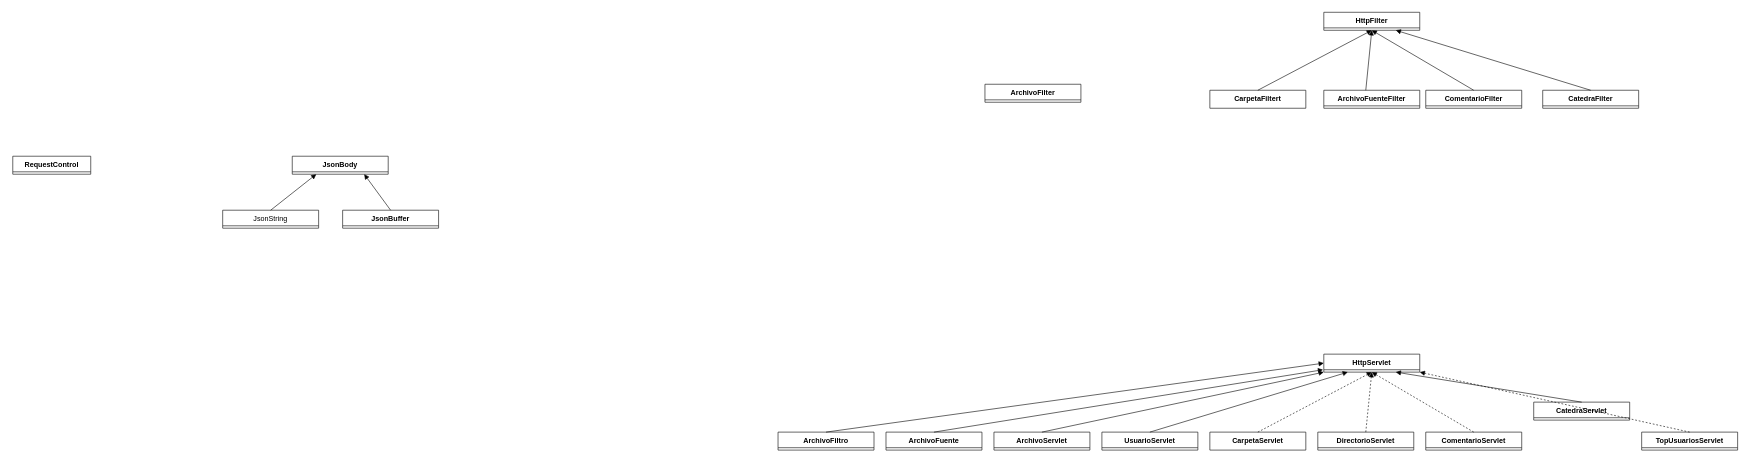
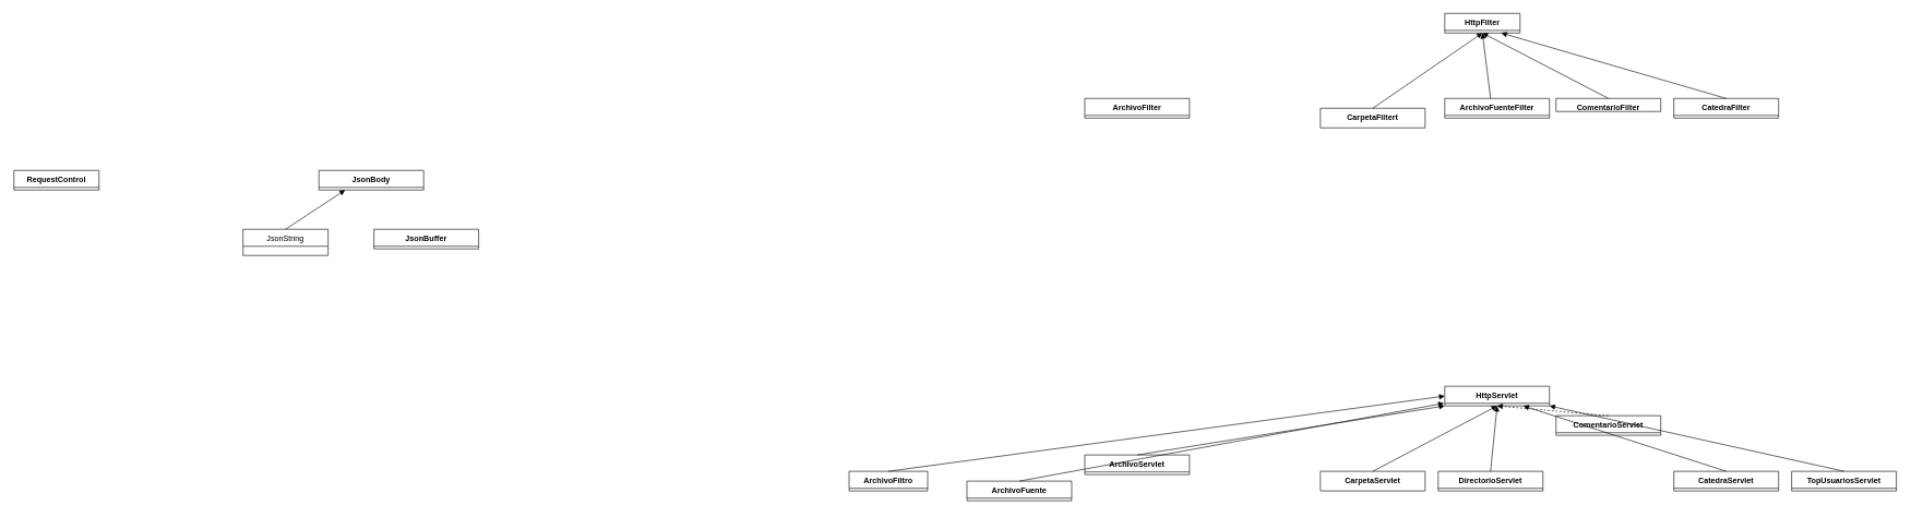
  <mxCell id="0" />
  <mxCell id="1" parent="0" />
  <mxCell id="2" value="HttpServlet" style="swimlane;fontStyle=1;align=center;verticalAlign=top;childLayout=stackLayout;horizontal=1;startSize=26;horizontalStack=0;resizeParent=1;resizeParentMax=0;resizeLast=0;collapsible=1;marginBottom=0;" parent="1" vertex="1"><mxGeometry x="2206" y="590" width="160" height="30" as="geometry" /></mxCell>
- <mxCell id="3" value="UsuarioServlet" style="swimlane;fontStyle=1;align=center;verticalAlign=top;childLayout=stackLayout;horizontal=1;startSize=26;horizontalStack=0;resizeParent=1;resizeParentMax=0;resizeLast=0;collapsible=1;marginBottom=0;" parent="1" vertex="1"><mxGeometry x="1836" y="720" width="160" height="30" as="geometry" /></mxCell>
  <mxCell id="4" value="TopUsuariosServlet" style="swimlane;fontStyle=1;align=center;verticalAlign=top;childLayout=stackLayout;horizontal=1;startSize=26;horizontalStack=0;resizeParent=1;resizeParentMax=0;resizeLast=0;collapsible=1;marginBottom=0;" parent="1" vertex="1"><mxGeometry x="2736" y="720" width="160" height="30" as="geometry" /></mxCell>
  <mxCell id="5" value="DirectorioServlet" style="swimlane;fontStyle=1;align=center;verticalAlign=top;childLayout=stackLayout;horizontal=1;startSize=26;horizontalStack=0;resizeParent=1;resizeParentMax=0;resizeLast=0;collapsible=1;marginBottom=0;" parent="1" vertex="1"><mxGeometry x="2196" y="720" width="160" height="30" as="geometry" /></mxCell>
- <mxCell id="6" value="ComentarioServlet" style="swimlane;fontStyle=1;align=center;verticalAlign=top;childLayout=stackLayout;horizontal=1;startSize=26;horizontalStack=0;resizeParent=1;resizeParentMax=0;resizeLast=0;collapsible=1;marginBottom=0;" parent="1" vertex="1"><mxGeometry x="2376" y="720" width="160" height="30" as="geometry" /></mxCell>
- <mxCell id="7" value="CatedraServlet" style="swimlane;fontStyle=1;align=center;verticalAlign=top;childLayout=stackLayout;horizontal=1;startSize=26;horizontalStack=0;resizeParent=1;resizeParentMax=0;resizeLast=0;collapsible=1;marginBottom=0;" parent="1" vertex="1"><mxGeometry x="2556" y="670" width="160" height="30" as="geometry" /></mxCell>
+ <mxCell id="6" value="ComentarioServlet" style="swimlane;fontStyle=1;align=center;verticalAlign=top;childLayout=stackLayout;horizontal=1;startSize=26;horizontalStack=0;resizeParent=1;resizeParentMax=0;resizeLast=0;collapsible=1;marginBottom=0;" parent="1" vertex="1"><mxGeometry x="2376" y="635" width="160" height="30" as="geometry" /></mxCell>
+ <mxCell id="7" value="CatedraServlet" style="swimlane;fontStyle=1;align=center;verticalAlign=top;childLayout=stackLayout;horizontal=1;startSize=26;horizontalStack=0;resizeParent=1;resizeParentMax=0;resizeLast=0;collapsible=1;marginBottom=0;" parent="1" vertex="1"><mxGeometry x="2556" y="720" width="160" height="30" as="geometry" /></mxCell>
  <mxCell id="8" value="CarpetaServlet" style="swimlane;fontStyle=1;align=center;verticalAlign=top;childLayout=stackLayout;horizontal=1;startSize=0;horizontalStack=0;resizeParent=1;resizeParentMax=0;resizeLast=0;collapsible=1;marginBottom=0;" parent="1" vertex="1"><mxGeometry x="2016" y="720" width="160" height="30" as="geometry" /></mxCell>
- <mxCell id="9" value="ArchivoServlet" style="swimlane;fontStyle=1;align=center;verticalAlign=top;childLayout=stackLayout;horizontal=1;startSize=26;horizontalStack=0;resizeParent=1;resizeParentMax=0;resizeLast=0;collapsible=1;marginBottom=0;" parent="1" vertex="1"><mxGeometry x="1656" y="720" width="160" height="30" as="geometry" /></mxCell>
+ <mxCell id="9" value="ArchivoServlet" style="swimlane;fontStyle=1;align=center;verticalAlign=top;childLayout=stackLayout;horizontal=1;startSize=26;horizontalStack=0;resizeParent=1;resizeParentMax=0;resizeLast=0;collapsible=1;marginBottom=0;" parent="1" vertex="1"><mxGeometry x="1656" y="695" width="160" height="30" as="geometry" /></mxCell>
  <mxCell id="10" style="edgeStyle=none;html=1;endArrow=block;endFill=1;entryX=0;entryY=1;entryDx=0;entryDy=0;exitX=0.5;exitY=0;exitDx=0;exitDy=0;" parent="1" source="9" target="2" edge="1"><mxGeometry relative="1" as="geometry"><mxPoint x="1865.82" y="960" as="sourcePoint" /><mxPoint x="1888.5" y="880" as="targetPoint" /></mxGeometry></mxCell>
- <mxCell id="11" style="edgeStyle=none;html=1;endArrow=block;endFill=1;entryX=0.25;entryY=1;entryDx=0;entryDy=0;exitX=0.5;exitY=0;exitDx=0;exitDy=0;" parent="1" source="3" target="2" edge="1"><mxGeometry relative="1" as="geometry"><mxPoint x="1875.82" y="970" as="sourcePoint" /><mxPoint x="1898.5" y="890" as="targetPoint" /></mxGeometry></mxCell>
- <mxCell id="12" style="edgeStyle=none;html=1;endArrow=block;endFill=1;entryX=0.5;entryY=1;entryDx=0;entryDy=0;exitX=0.5;exitY=0;exitDx=0;exitDy=0;dashed=1;" parent="1" source="8" target="2" edge="1"><mxGeometry relative="1" as="geometry"><mxPoint x="1885.82" y="980" as="sourcePoint" /><mxPoint x="1908.5" y="900" as="targetPoint" /></mxGeometry></mxCell>
- <mxCell id="13" style="edgeStyle=none;html=1;endArrow=block;endFill=1;entryX=0.5;entryY=1;entryDx=0;entryDy=0;exitX=0.5;exitY=0;exitDx=0;exitDy=0;dashed=1;" parent="1" source="5" target="2" edge="1"><mxGeometry relative="1" as="geometry"><mxPoint x="1895.82" y="990" as="sourcePoint" /><mxPoint x="1918.5" y="910" as="targetPoint" /></mxGeometry></mxCell>
+ <mxCell id="12" style="edgeStyle=none;html=1;endArrow=block;endFill=1;entryX=0.5;entryY=1;entryDx=0;entryDy=0;exitX=0.5;exitY=0;exitDx=0;exitDy=0;" parent="1" source="8" target="2" edge="1"><mxGeometry relative="1" as="geometry"><mxPoint x="1885.82" y="980" as="sourcePoint" /><mxPoint x="1908.5" y="900" as="targetPoint" /></mxGeometry></mxCell>
+ <mxCell id="13" style="edgeStyle=none;html=1;endArrow=block;endFill=1;entryX=0.5;entryY=1;entryDx=0;entryDy=0;exitX=0.5;exitY=0;exitDx=0;exitDy=0;" parent="1" source="5" target="2" edge="1"><mxGeometry relative="1" as="geometry"><mxPoint x="1895.82" y="990" as="sourcePoint" /><mxPoint x="1918.5" y="910" as="targetPoint" /></mxGeometry></mxCell>
  <mxCell id="14" style="edgeStyle=none;html=1;endArrow=block;endFill=1;entryX=0.5;entryY=1;entryDx=0;entryDy=0;exitX=0.5;exitY=0;exitDx=0;exitDy=0;dashed=1;" parent="1" source="6" target="2" edge="1"><mxGeometry relative="1" as="geometry"><mxPoint x="1905.82" y="1000" as="sourcePoint" /><mxPoint x="1928.5" y="920" as="targetPoint" /></mxGeometry></mxCell>
  <mxCell id="15" style="edgeStyle=none;html=1;endArrow=block;endFill=1;entryX=0.75;entryY=1;entryDx=0;entryDy=0;exitX=0.5;exitY=0;exitDx=0;exitDy=0;" parent="1" source="7" target="2" edge="1"><mxGeometry relative="1" as="geometry"><mxPoint x="1915.82" y="1010" as="sourcePoint" /><mxPoint x="1938.5" y="930" as="targetPoint" /></mxGeometry></mxCell>
- <mxCell id="16" style="edgeStyle=none;html=1;endArrow=block;endFill=1;entryX=1;entryY=1;entryDx=0;entryDy=0;exitX=0.5;exitY=0;exitDx=0;exitDy=0;dashed=1;" parent="1" source="4" target="2" edge="1"><mxGeometry relative="1" as="geometry"><mxPoint x="2466" y="730" as="sourcePoint" /><mxPoint x="2296" y="630" as="targetPoint" /></mxGeometry></mxCell>
- <mxCell id="17" value="HttpFilter" style="swimlane;fontStyle=1;align=center;verticalAlign=top;childLayout=stackLayout;horizontal=1;startSize=26;horizontalStack=0;resizeParent=1;resizeParentMax=0;resizeLast=0;collapsible=1;marginBottom=0;" parent="1" vertex="1"><mxGeometry x="2206" y="20" width="160" height="30" as="geometry" /></mxCell>
+ <mxCell id="16" style="edgeStyle=none;html=1;endArrow=block;endFill=1;entryX=1;entryY=1;entryDx=0;entryDy=0;exitX=0.5;exitY=0;exitDx=0;exitDy=0;" parent="1" source="4" target="2" edge="1"><mxGeometry relative="1" as="geometry"><mxPoint x="2466" y="730" as="sourcePoint" /><mxPoint x="2296" y="630" as="targetPoint" /></mxGeometry></mxCell>
+ <mxCell id="17" value="HttpFilter" style="swimlane;fontStyle=1;align=center;verticalAlign=top;childLayout=stackLayout;horizontal=1;startSize=26;horizontalStack=0;resizeParent=1;resizeParentMax=0;resizeLast=0;collapsible=1;marginBottom=0;" parent="1" vertex="1"><mxGeometry x="2206" y="20" width="115" height="30" as="geometry" /></mxCell>
  <mxCell id="18" value="ArchivoFuenteFilter" style="swimlane;fontStyle=1;align=center;verticalAlign=top;childLayout=stackLayout;horizontal=1;startSize=26;horizontalStack=0;resizeParent=1;resizeParentMax=0;resizeLast=0;collapsible=1;marginBottom=0;" parent="1" vertex="1"><mxGeometry x="2206" y="150" width="160" height="30" as="geometry" /></mxCell>
- <mxCell id="19" value="ComentarioFilter" style="swimlane;fontStyle=1;align=center;verticalAlign=top;childLayout=stackLayout;horizontal=1;startSize=26;horizontalStack=0;resizeParent=1;resizeParentMax=0;resizeLast=0;collapsible=1;marginBottom=0;" parent="1" vertex="1"><mxGeometry x="2376" y="150" width="160" height="30" as="geometry" /></mxCell>
- <mxCell id="20" value="CatedraFilter" style="swimlane;fontStyle=1;align=center;verticalAlign=top;childLayout=stackLayout;horizontal=1;startSize=26;horizontalStack=0;resizeParent=1;resizeParentMax=0;resizeLast=0;collapsible=1;marginBottom=0;" parent="1" vertex="1"><mxGeometry x="2571" y="150" width="160" height="30" as="geometry" /></mxCell>
- <mxCell id="21" value="CarpetaFiltert" style="swimlane;fontStyle=1;align=center;verticalAlign=top;childLayout=stackLayout;horizontal=1;startSize=0;horizontalStack=0;resizeParent=1;resizeParentMax=0;resizeLast=0;collapsible=1;marginBottom=0;" parent="1" vertex="1"><mxGeometry x="2016" y="150" width="160" height="30" as="geometry" /></mxCell>
- <mxCell id="22" value="ArchivoFilter" style="swimlane;fontStyle=1;align=center;verticalAlign=top;childLayout=stackLayout;horizontal=1;startSize=26;horizontalStack=0;resizeParent=1;resizeParentMax=0;resizeLast=0;collapsible=1;marginBottom=0;" parent="1" vertex="1"><mxGeometry x="1641" y="140" width="160" height="30" as="geometry" /></mxCell>
+ <mxCell id="19" value="ComentarioFilter" style="swimlane;fontStyle=1;align=center;verticalAlign=top;childLayout=stackLayout;horizontal=1;startSize=26;horizontalStack=0;resizeParent=1;resizeParentMax=0;resizeLast=0;collapsible=1;marginBottom=0;" parent="1" vertex="1"><mxGeometry x="2376" y="150" width="160" height="20" as="geometry" /></mxCell>
+ <mxCell id="20" value="CatedraFilter" style="swimlane;fontStyle=1;align=center;verticalAlign=top;childLayout=stackLayout;horizontal=1;startSize=26;horizontalStack=0;resizeParent=1;resizeParentMax=0;resizeLast=0;collapsible=1;marginBottom=0;" parent="1" vertex="1"><mxGeometry x="2556" y="150" width="160" height="30" as="geometry" /></mxCell>
+ <mxCell id="21" value="CarpetaFiltert" style="swimlane;fontStyle=1;align=center;verticalAlign=top;childLayout=stackLayout;horizontal=1;startSize=0;horizontalStack=0;resizeParent=1;resizeParentMax=0;resizeLast=0;collapsible=1;marginBottom=0;" parent="1" vertex="1"><mxGeometry x="2016" y="165" width="160" height="30" as="geometry" /></mxCell>
+ <mxCell id="22" value="ArchivoFilter" style="swimlane;fontStyle=1;align=center;verticalAlign=top;childLayout=stackLayout;horizontal=1;startSize=26;horizontalStack=0;resizeParent=1;resizeParentMax=0;resizeLast=0;collapsible=1;marginBottom=0;" parent="1" vertex="1"><mxGeometry x="1656" y="150" width="160" height="30" as="geometry" /></mxCell>
  <mxCell id="23" style="edgeStyle=none;html=1;endArrow=block;endFill=1;entryX=0.5;entryY=1;entryDx=0;entryDy=0;exitX=0.5;exitY=0;exitDx=0;exitDy=0;" parent="1" source="21" target="17" edge="1"><mxGeometry relative="1" as="geometry"><mxPoint x="1885.82" y="410" as="sourcePoint" /><mxPoint x="1908.5" y="330" as="targetPoint" /></mxGeometry></mxCell>
  <mxCell id="24" style="edgeStyle=none;html=1;endArrow=block;endFill=1;entryX=0.5;entryY=1;entryDx=0;entryDy=0;exitX=0.5;exitY=0;exitDx=0;exitDy=0;" parent="1" target="17" edge="1"><mxGeometry relative="1" as="geometry"><mxPoint x="2276" y="150" as="sourcePoint" /><mxPoint x="1918.5" y="340" as="targetPoint" /></mxGeometry></mxCell>
  <mxCell id="25" style="edgeStyle=none;html=1;endArrow=block;endFill=1;entryX=0.5;entryY=1;entryDx=0;entryDy=0;exitX=0.5;exitY=0;exitDx=0;exitDy=0;" parent="1" source="19" target="17" edge="1"><mxGeometry relative="1" as="geometry"><mxPoint x="1905.82" y="430" as="sourcePoint" /><mxPoint x="1928.5" y="350" as="targetPoint" /></mxGeometry></mxCell>
  <mxCell id="26" style="edgeStyle=none;html=1;endArrow=block;endFill=1;entryX=0.75;entryY=1;entryDx=0;entryDy=0;exitX=0.5;exitY=0;exitDx=0;exitDy=0;" parent="1" source="20" target="17" edge="1"><mxGeometry relative="1" as="geometry"><mxPoint x="1915.82" y="440" as="sourcePoint" /><mxPoint x="1938.5" y="360" as="targetPoint" /></mxGeometry></mxCell>
- <mxCell id="27" value="ArchivoFuente" style="swimlane;fontStyle=1;align=center;verticalAlign=top;childLayout=stackLayout;horizontal=1;startSize=26;horizontalStack=0;resizeParent=1;resizeParentMax=0;resizeLast=0;collapsible=1;marginBottom=0;" parent="1" vertex="1"><mxGeometry x="1476" y="720" width="160" height="30" as="geometry" /></mxCell>
- <mxCell id="28" value="ArchivoFiltro" style="swimlane;fontStyle=1;align=center;verticalAlign=top;childLayout=stackLayout;horizontal=1;startSize=26;horizontalStack=0;resizeParent=1;resizeParentMax=0;resizeLast=0;collapsible=1;marginBottom=0;" parent="1" vertex="1"><mxGeometry x="1296" y="720" width="160" height="30" as="geometry" /></mxCell>
+ <mxCell id="27" value="ArchivoFuente" style="swimlane;fontStyle=1;align=center;verticalAlign=top;childLayout=stackLayout;horizontal=1;startSize=26;horizontalStack=0;resizeParent=1;resizeParentMax=0;resizeLast=0;collapsible=1;marginBottom=0;" parent="1" vertex="1"><mxGeometry x="1476" y="735" width="160" height="30" as="geometry" /></mxCell>
+ <mxCell id="28" value="ArchivoFiltro" style="swimlane;fontStyle=1;align=center;verticalAlign=top;childLayout=stackLayout;horizontal=1;startSize=26;horizontalStack=0;resizeParent=1;resizeParentMax=0;resizeLast=0;collapsible=1;marginBottom=0;" parent="1" vertex="1"><mxGeometry x="1296" y="720" width="120" height="30" as="geometry" /></mxCell>
  <mxCell id="29" style="edgeStyle=none;html=1;endArrow=block;endFill=1;entryX=0;entryY=0.5;entryDx=0;entryDy=0;exitX=0.5;exitY=0;exitDx=0;exitDy=0;" parent="1" source="28" target="2" edge="1"><mxGeometry relative="1" as="geometry"><mxPoint x="1746" y="730" as="sourcePoint" /><mxPoint x="2216" y="630" as="targetPoint" /></mxGeometry></mxCell>
  <mxCell id="30" style="edgeStyle=none;html=1;endArrow=block;endFill=1;entryX=-0.008;entryY=0.867;entryDx=0;entryDy=0;exitX=0.5;exitY=0;exitDx=0;exitDy=0;entryPerimeter=0;" parent="1" source="27" target="2" edge="1"><mxGeometry relative="1" as="geometry"><mxPoint x="1386" y="730" as="sourcePoint" /><mxPoint x="2216" y="615" as="targetPoint" /></mxGeometry></mxCell>
  <mxCell id="31" value="RequestControl" style="swimlane;fontStyle=1;align=center;verticalAlign=top;childLayout=stackLayout;horizontal=1;startSize=26;horizontalStack=0;resizeParent=1;resizeParentMax=0;resizeLast=0;collapsible=1;marginBottom=0;" parent="1" vertex="1"><mxGeometry x="20" y="260" width="130" height="30" as="geometry" /></mxCell>
  <mxCell id="32" value="JsonBody" style="swimlane;fontStyle=1;align=center;verticalAlign=top;childLayout=stackLayout;horizontal=1;startSize=26;horizontalStack=0;resizeParent=1;resizeParentMax=0;resizeLast=0;collapsible=1;marginBottom=0;" parent="1" vertex="1"><mxGeometry x="486" y="260" width="160" height="30" as="geometry" /></mxCell>
- <mxCell id="33" value="JsonString" style="swimlane;fontStyle=0;align=center;verticalAlign=top;childLayout=stackLayout;horizontal=1;startSize=26;horizontalStack=0;resizeParent=1;resizeParentMax=0;resizeLast=0;collapsible=1;marginBottom=0;" parent="1" vertex="1"><mxGeometry x="370" y="350" width="160" height="30" as="geometry" /></mxCell>
+ <mxCell id="33" value="JsonString" style="swimlane;fontStyle=0;align=center;verticalAlign=top;childLayout=stackLayout;horizontal=1;startSize=26;horizontalStack=0;resizeParent=1;resizeParentMax=0;resizeLast=0;collapsible=1;marginBottom=0;" parent="1" vertex="1"><mxGeometry x="370" y="350" width="130" height="40" as="geometry" /></mxCell>
  <mxCell id="34" value="JsonBuffer" style="swimlane;fontStyle=1;align=center;verticalAlign=top;childLayout=stackLayout;horizontal=1;startSize=26;horizontalStack=0;resizeParent=1;resizeParentMax=0;resizeLast=0;collapsible=1;marginBottom=0;" parent="1" vertex="1"><mxGeometry x="570" y="350" width="160" height="30" as="geometry" /></mxCell>
  <mxCell id="35" style="edgeStyle=none;html=1;endArrow=block;endFill=1;entryX=0.25;entryY=1;entryDx=0;entryDy=0;exitX=0.5;exitY=0;exitDx=0;exitDy=0;" parent="1" source="33" target="32" edge="1"><mxGeometry relative="1" as="geometry"><mxPoint x="56" y="550" as="sourcePoint" /><mxPoint x="886" y="435" as="targetPoint" /></mxGeometry></mxCell>
- <mxCell id="36" style="edgeStyle=none;html=1;endArrow=block;endFill=1;entryX=0.75;entryY=1;entryDx=0;entryDy=0;exitX=0.5;exitY=0;exitDx=0;exitDy=0;" parent="1" source="34" target="32" edge="1"><mxGeometry relative="1" as="geometry"><mxPoint x="460" y="360" as="sourcePoint" /><mxPoint x="536" y="300" as="targetPoint" /></mxGeometry></mxCell>
